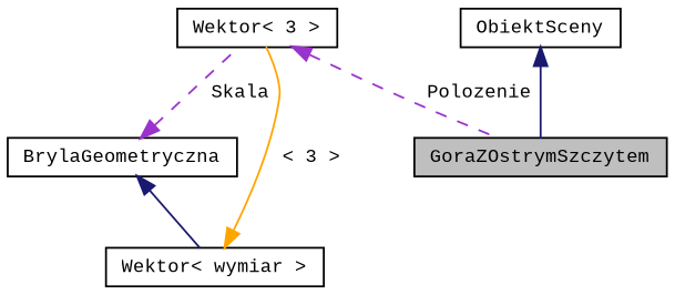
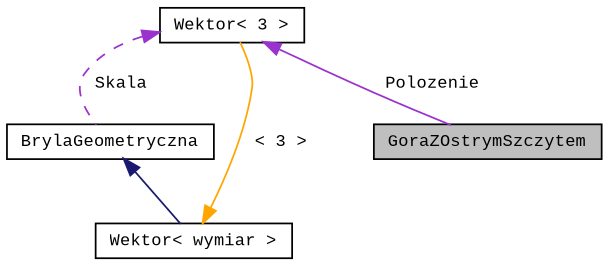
  digraph {
    fontname="Liberation Mono"
    node [color=black fillcolor=white fontname="Liberation Mono" fontsize=10 shape=record style=filled]
    edge [color=midnightblue dir=back fontname="Liberation Mono" fontsize=10 labelfontname=FreeSans labelfontsize=10 style=solid]
    n1 [fillcolor=grey75 fontcolor=black height=0.2 label=GoraZOstrymSzczytem width=0.4]
    n2 [height=0.2 label=BrylaGeometryczna width=0.4]
    n3 [height=0.2 label="Wektor\< wymiar \>" width=0.4]
    n4 [height=0.2 label="Wektor\< 3 \>" width=0.4]
-   n5 [height=0.2 label=ObiektSceny width=0.4]
    n2 -> n3
    n3 -> n4 [color=orange label=" \< 3 \>"]
-   n4 -> n1 [color=darkorchid3 label=" Polozenie" style=dashed]
-   n2 -> n4 [color=darkorchid3 label=" Skala" style=dashed]
-   n5 -> n1
+   n4 -> n1 [color=darkorchid3 label=" Polozenie"]
+   n4 -> n2 [color=darkorchid3 label=" Skala" style=dashed]
  }
